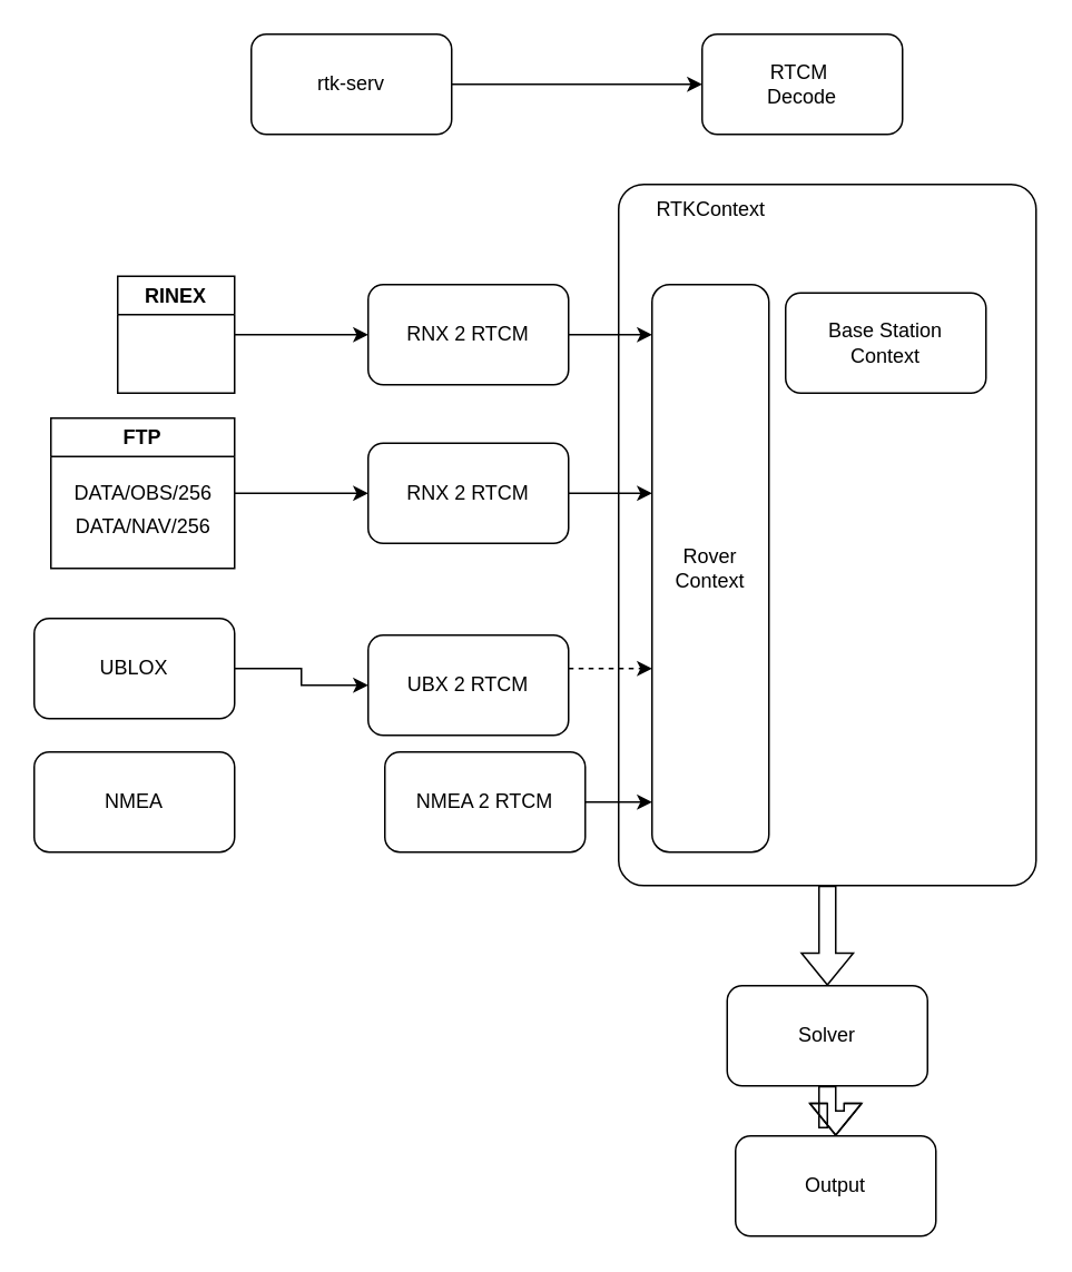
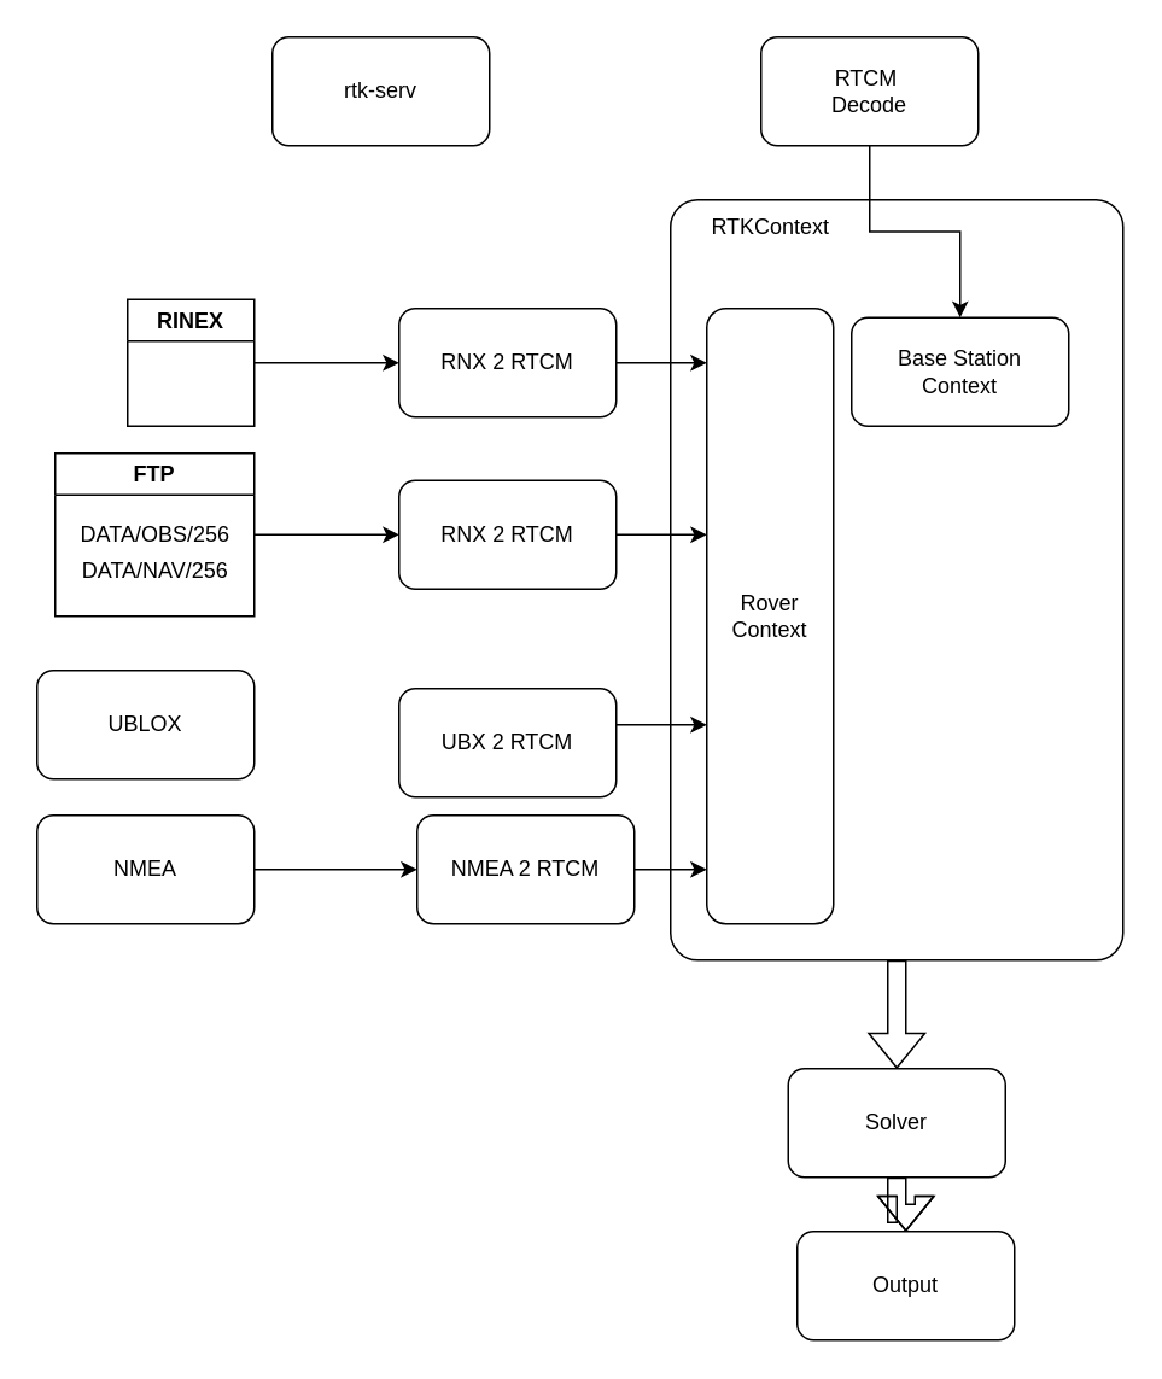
  <mxCell id="0" />
  <mxCell id="1" parent="0" />
  <mxCell id="2" value="" style="edgeStyle=orthogonalEdgeStyle;rounded=0;orthogonalLoop=1;jettySize=auto;html=1;shape=flexArrow;" edge="1" parent="1" source="3" target="30"><mxGeometry relative="1" as="geometry" /></mxCell>
  <mxCell id="3" value="" style="rounded=1;whiteSpace=wrap;html=1;arcSize=6;" vertex="1" parent="1"><mxGeometry x="370" y="110" width="250" height="420" as="geometry" /></mxCell>
- <mxCell id="4" value="" style="edgeStyle=orthogonalEdgeStyle;rounded=0;orthogonalLoop=1;jettySize=auto;html=1;" edge="1" parent="1" source="5" target="7"><mxGeometry relative="1" as="geometry" /></mxCell>
  <mxCell id="5" value="rtk-serv" style="rounded=1;whiteSpace=wrap;html=1;" vertex="1" parent="1"><mxGeometry x="150" y="20" width="120" height="60" as="geometry" /></mxCell>
+ <mxCell id="6" value="" style="edgeStyle=orthogonalEdgeStyle;rounded=0;orthogonalLoop=1;jettySize=auto;html=1;" edge="1" parent="1" source="7" target="8"><mxGeometry relative="1" as="geometry" /></mxCell>
  <mxCell id="7" value="RTCM&amp;nbsp;&lt;br&gt;Decode" style="whiteSpace=wrap;html=1;rounded=1;" vertex="1" parent="1"><mxGeometry x="420" y="20" width="120" height="60" as="geometry" /></mxCell>
  <mxCell id="8" value="Base Station&lt;br&gt;Context" style="whiteSpace=wrap;html=1;rounded=1;" vertex="1" parent="1"><mxGeometry x="470" y="175" width="120" height="60" as="geometry" /></mxCell>
  <mxCell id="9" value="Rover&lt;br&gt;Context" style="whiteSpace=wrap;html=1;rounded=1;" vertex="1" parent="1"><mxGeometry x="390" y="170" width="70" height="340" as="geometry" /></mxCell>
  <mxCell id="10" value="RTKContext" style="text;html=1;align=center;verticalAlign=middle;resizable=0;points=[];autosize=1;strokeColor=none;fillColor=none;" vertex="1" parent="1"><mxGeometry x="380" y="110" width="90" height="30" as="geometry" /></mxCell>
  <mxCell id="11" value="" style="edgeStyle=orthogonalEdgeStyle;rounded=0;orthogonalLoop=1;jettySize=auto;html=1;" edge="1" parent="1" source="12" target="19"><mxGeometry relative="1" as="geometry" /></mxCell>
  <mxCell id="12" value="RINEX" style="swimlane;whiteSpace=wrap;html=1;" vertex="1" parent="1"><mxGeometry x="70" y="165" width="70" height="70" as="geometry" /></mxCell>
  <mxCell id="13" value="FTP" style="swimlane;whiteSpace=wrap;html=1;" vertex="1" parent="1"><mxGeometry x="30" y="250" width="110" height="90" as="geometry" /></mxCell>
  <mxCell id="14" value="DATA/OBS/256" style="text;html=1;align=center;verticalAlign=middle;resizable=0;points=[];autosize=1;strokeColor=none;fillColor=none;" vertex="1" parent="13"><mxGeometry y="30" width="110" height="30" as="geometry" /></mxCell>
  <mxCell id="15" value="DATA/NAV/256" style="text;html=1;align=center;verticalAlign=middle;resizable=0;points=[];autosize=1;strokeColor=none;fillColor=none;" vertex="1" parent="13"><mxGeometry x="5" y="50" width="100" height="30" as="geometry" /></mxCell>
- <mxCell id="16" value="" style="edgeStyle=orthogonalEdgeStyle;rounded=0;orthogonalLoop=1;jettySize=auto;html=1;" edge="1" parent="1" source="17" target="24"><mxGeometry relative="1" as="geometry" /></mxCell>
  <mxCell id="17" value="UBLOX" style="rounded=1;whiteSpace=wrap;html=1;" vertex="1" parent="1"><mxGeometry x="20" y="370" width="120" height="60" as="geometry" /></mxCell>
  <mxCell id="18" value="" style="edgeStyle=orthogonalEdgeStyle;rounded=0;orthogonalLoop=1;jettySize=auto;html=1;" edge="1" parent="1" source="19" target="9"><mxGeometry relative="1" as="geometry"><Array as="points"><mxPoint x="370" y="200" /><mxPoint x="370" y="200" /></Array></mxGeometry></mxCell>
  <mxCell id="19" value="RNX 2 RTCM" style="whiteSpace=wrap;html=1;rounded=1;" vertex="1" parent="1"><mxGeometry x="220" y="170" width="120" height="60" as="geometry" /></mxCell>
  <mxCell id="20" value="" style="edgeStyle=orthogonalEdgeStyle;rounded=0;orthogonalLoop=1;jettySize=auto;html=1;" edge="1" parent="1" source="21" target="9"><mxGeometry relative="1" as="geometry"><Array as="points"><mxPoint x="380" y="295" /><mxPoint x="380" y="295" /></Array></mxGeometry></mxCell>
  <mxCell id="21" value="RNX 2 RTCM" style="whiteSpace=wrap;html=1;rounded=1;" vertex="1" parent="1"><mxGeometry x="220" y="265" width="120" height="60" as="geometry" /></mxCell>
  <mxCell id="22" value="" style="edgeStyle=orthogonalEdgeStyle;rounded=0;orthogonalLoop=1;jettySize=auto;html=1;" edge="1" parent="1" source="14" target="21"><mxGeometry relative="1" as="geometry" /></mxCell>
- <mxCell id="23" value="" style="edgeStyle=orthogonalEdgeStyle;rounded=0;orthogonalLoop=1;jettySize=auto;html=1;dashed=1;" edge="1" parent="1" source="24" target="9"><mxGeometry relative="1" as="geometry"><Array as="points"><mxPoint x="365" y="400" /><mxPoint x="365" y="400" /></Array></mxGeometry></mxCell>
+ <mxCell id="23" value="" style="edgeStyle=orthogonalEdgeStyle;rounded=0;orthogonalLoop=1;jettySize=auto;html=1;" edge="1" parent="1" source="24" target="9"><mxGeometry relative="1" as="geometry"><Array as="points"><mxPoint x="365" y="400" /><mxPoint x="365" y="400" /></Array></mxGeometry></mxCell>
  <mxCell id="24" value="UBX 2 RTCM" style="whiteSpace=wrap;html=1;rounded=1;" vertex="1" parent="1"><mxGeometry x="220" y="380" width="120" height="60" as="geometry" /></mxCell>
  <mxCell id="25" value="" style="edgeStyle=orthogonalEdgeStyle;rounded=0;orthogonalLoop=1;jettySize=auto;html=1;" edge="1" parent="1" source="26" target="9"><mxGeometry relative="1" as="geometry"><Array as="points"><mxPoint x="360" y="480" /><mxPoint x="360" y="480" /></Array></mxGeometry></mxCell>
  <mxCell id="26" value="NMEA 2 RTCM" style="whiteSpace=wrap;html=1;rounded=1;" vertex="1" parent="1"><mxGeometry x="230" y="450" width="120" height="60" as="geometry" /></mxCell>
+ <mxCell id="27" value="" style="edgeStyle=orthogonalEdgeStyle;rounded=0;orthogonalLoop=1;jettySize=auto;html=1;" edge="1" parent="1" source="28" target="26"><mxGeometry relative="1" as="geometry" /></mxCell>
  <mxCell id="28" value="NMEA" style="rounded=1;whiteSpace=wrap;html=1;" vertex="1" parent="1"><mxGeometry x="20" y="450" width="120" height="60" as="geometry" /></mxCell>
  <mxCell id="29" value="" style="edgeStyle=orthogonalEdgeStyle;rounded=0;orthogonalLoop=1;jettySize=auto;html=1;shape=flexArrow;" edge="1" parent="1" source="30" target="31"><mxGeometry relative="1" as="geometry" /></mxCell>
  <mxCell id="30" value="Solver" style="whiteSpace=wrap;html=1;rounded=1;" vertex="1" parent="1"><mxGeometry x="435" y="590" width="120" height="60" as="geometry" /></mxCell>
  <mxCell id="31" value="Output" style="whiteSpace=wrap;html=1;rounded=1;" vertex="1" parent="1"><mxGeometry x="440" y="680" width="120" height="60" as="geometry" /></mxCell>
